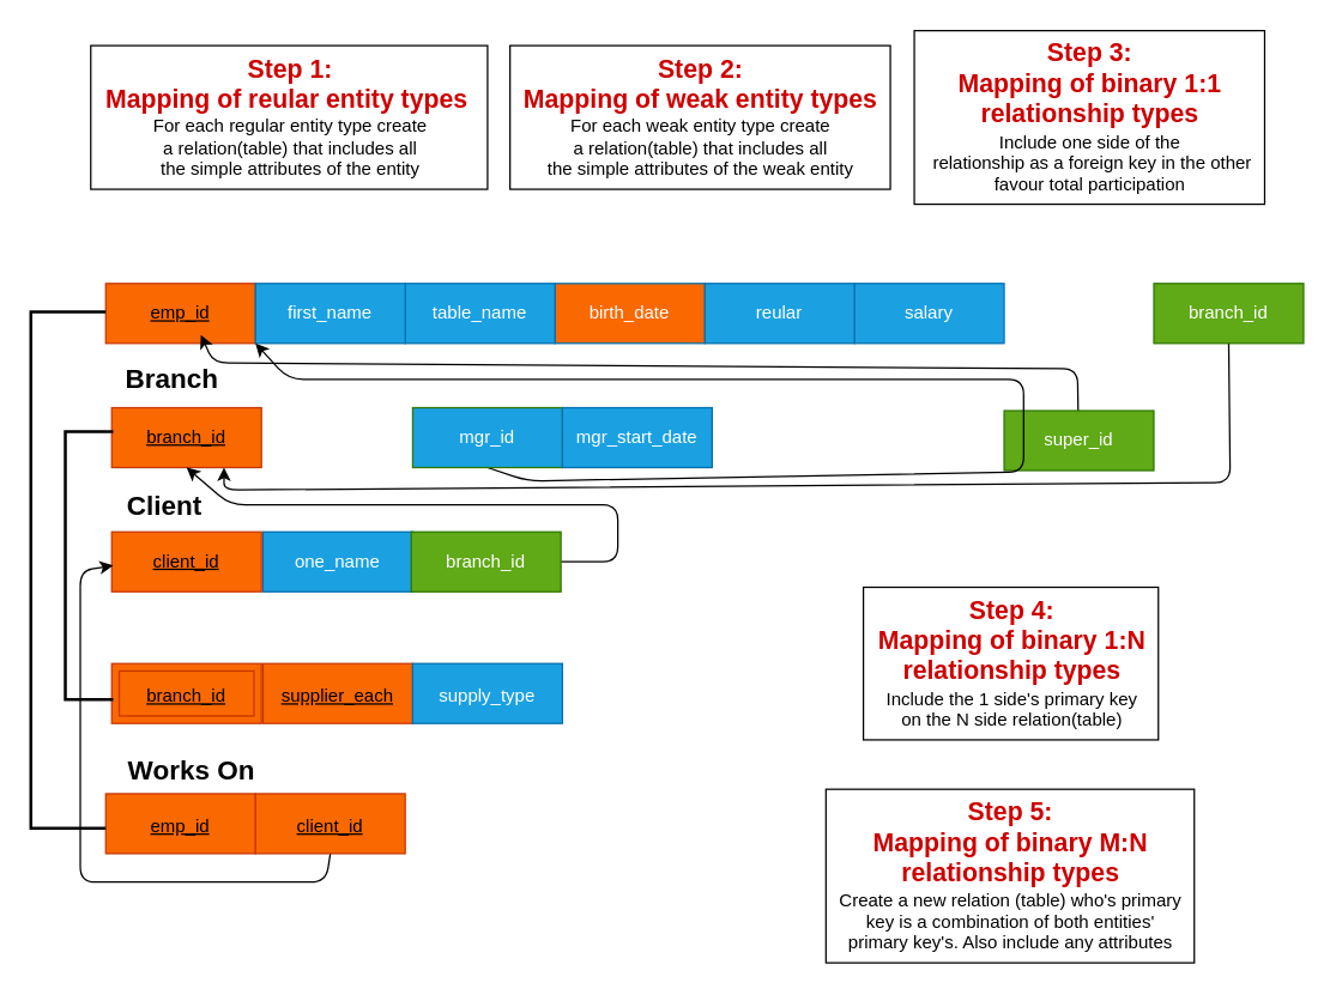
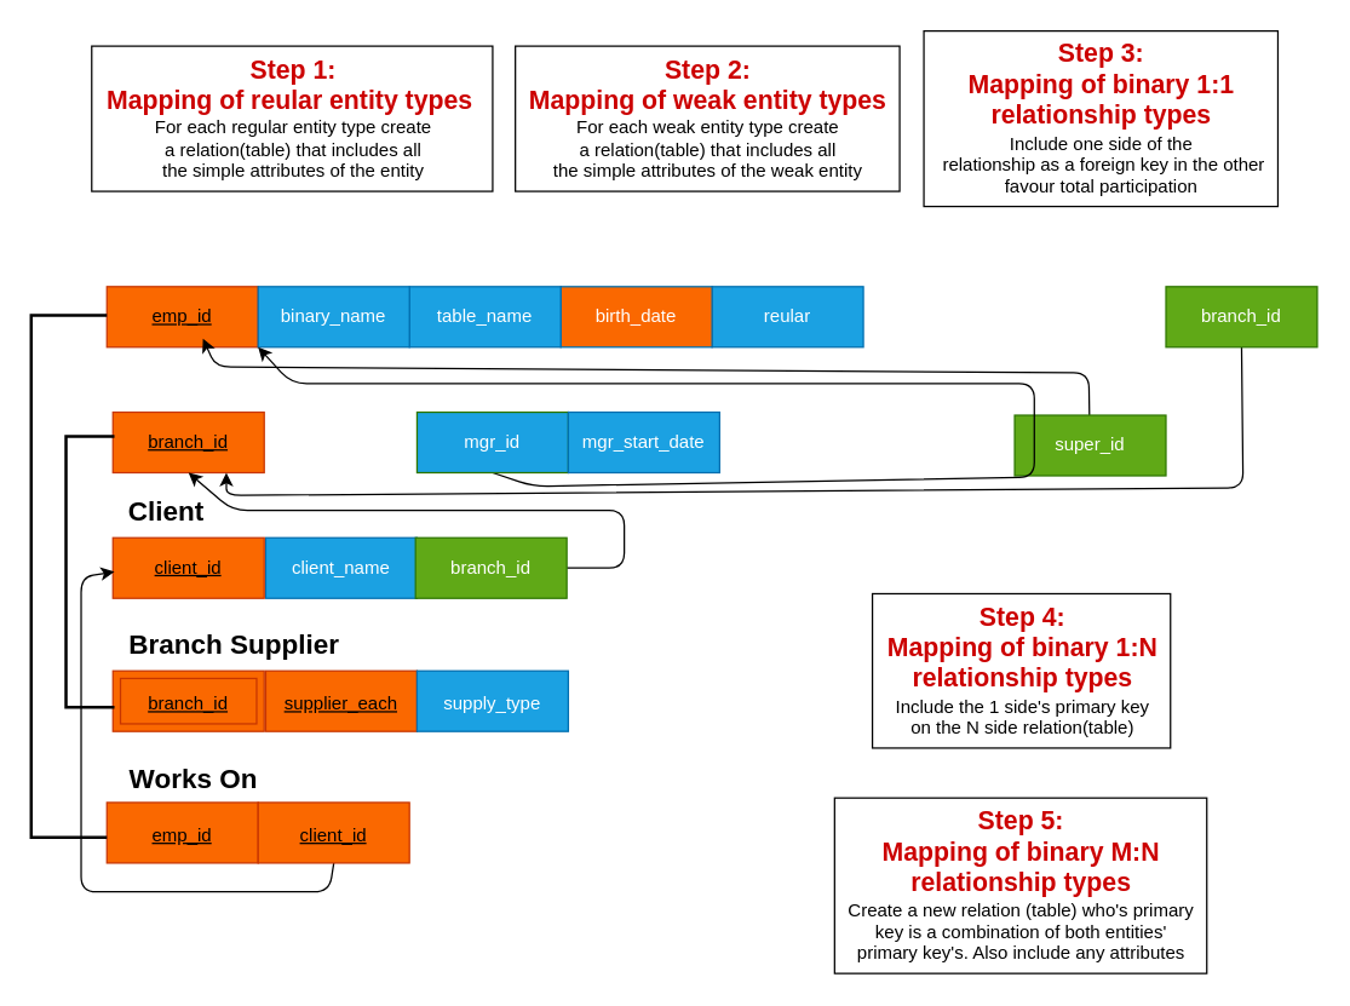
  <mxCell id="0" />
  <mxCell id="1" parent="0" />
  <mxCell id="2" value="&lt;font size=&quot;1&quot;&gt;&lt;font style=&quot;font-weight: bold; font-size: 17px;&quot; color=&quot;#cc0000&quot;&gt;Step 1:&lt;br&gt;Mapping of reular entity types&amp;nbsp;&lt;/font&gt;&lt;br&gt;&lt;font style=&quot;font-size: 12px;&quot; color=&quot;#000000&quot;&gt;For each regular entity type create &lt;br&gt;a relation(table) that includes all &lt;br&gt;the simple attributes of the entity&lt;/font&gt;&lt;br&gt;&lt;/font&gt;" style="text;html=1;align=center;verticalAlign=middle;resizable=0;points=[];autosize=1;strokeColor=#000000;fillColor=none;" vertex="1" parent="1"><mxGeometry x="60" y="30" width="265" height="96" as="geometry" /></mxCell>
- <mxCell id="3" value="salary" style="whiteSpace=wrap;html=1;align=center;strokeColor=#006EAF;fontSize=12;fontColor=#ffffff;fillColor=#1ba1e2;" vertex="1" parent="1"><mxGeometry x="570" y="189" width="100" height="40" as="geometry" /></mxCell>
  <mxCell id="4" value="reular" style="whiteSpace=wrap;html=1;align=center;strokeColor=#006EAF;fontSize=12;fontColor=#ffffff;fillColor=#1ba1e2;" vertex="1" parent="1"><mxGeometry x="470" y="189" width="100" height="40" as="geometry" /></mxCell>
  <mxCell id="5" value="birth_date" style="whiteSpace=wrap;html=1;align=center;strokeColor=#006EAF;fontSize=12;fontColor=#ffffff;fillColor=#fa6800;" vertex="1" parent="1"><mxGeometry x="370" y="189" width="100" height="40" as="geometry" /></mxCell>
  <mxCell id="6" value="&lt;u&gt;emp_id&lt;/u&gt;" style="whiteSpace=wrap;html=1;align=center;strokeColor=#C73500;fontSize=12;fontColor=#000000;fillColor=#fa6800;" vertex="1" parent="1"><mxGeometry x="70" y="189" width="100" height="40" as="geometry" /></mxCell>
  <mxCell id="7" value="table_name" style="whiteSpace=wrap;html=1;align=center;strokeColor=#006EAF;fontSize=12;fontColor=#ffffff;fillColor=#1ba1e2;" vertex="1" parent="1"><mxGeometry x="270" y="189" width="100" height="40" as="geometry" /></mxCell>
- <mxCell id="8" value="first_name" style="whiteSpace=wrap;html=1;align=center;strokeColor=#006EAF;fontSize=12;fontColor=#ffffff;fillColor=#1ba1e2;" vertex="1" parent="1"><mxGeometry x="170" y="189" width="100" height="40" as="geometry" /></mxCell>
- <mxCell id="9" value="one_name" style="whiteSpace=wrap;html=1;align=center;strokeColor=#006EAF;fontSize=12;fontColor=#ffffff;fillColor=#1ba1e2;" vertex="1" parent="1"><mxGeometry x="175" y="355" width="100" height="40" as="geometry" /></mxCell>
+ <mxCell id="8" value="binary_name" style="whiteSpace=wrap;html=1;align=center;strokeColor=#006EAF;fontSize=12;fontColor=#ffffff;fillColor=#1ba1e2;" vertex="1" parent="1"><mxGeometry x="170" y="189" width="100" height="40" as="geometry" /></mxCell>
+ <mxCell id="9" value="client_name" style="whiteSpace=wrap;html=1;align=center;strokeColor=#006EAF;fontSize=12;fontColor=#ffffff;fillColor=#1ba1e2;" vertex="1" parent="1"><mxGeometry x="175" y="355" width="100" height="40" as="geometry" /></mxCell>
  <mxCell id="10" value="&lt;u&gt;client_id&lt;/u&gt;" style="whiteSpace=wrap;html=1;align=center;strokeColor=#C73500;fontSize=12;fontColor=#000000;fillColor=#fa6800;" vertex="1" parent="1"><mxGeometry x="74" y="355" width="100" height="40" as="geometry" /></mxCell>
  <mxCell id="11" value="&lt;u&gt;branch_id&lt;/u&gt;" style="whiteSpace=wrap;html=1;align=center;strokeColor=#C73500;fontSize=12;fontColor=#000000;fillColor=#fa6800;" vertex="1" parent="1"><mxGeometry x="74" y="272" width="100" height="40" as="geometry" /></mxCell>
- <mxCell id="12" value="&lt;font style=&quot;font-size: 18px;&quot;&gt;&lt;b&gt;Branch&lt;/b&gt;&lt;/font&gt;" style="text;html=1;align=center;verticalAlign=middle;resizable=0;points=[];autosize=1;strokeColor=none;fillColor=none;fontSize=12;fontColor=#000000;" vertex="1" parent="1"><mxGeometry x="74" y="236" width="80" height="34" as="geometry" /></mxCell>
  <mxCell id="13" value="&lt;font style=&quot;font-size: 18px;&quot;&gt;&lt;b&gt;Client&lt;/b&gt;&lt;/font&gt;" style="text;html=1;align=center;verticalAlign=middle;resizable=0;points=[];autosize=1;strokeColor=none;fillColor=none;fontSize=12;fontColor=#000000;" vertex="1" parent="1"><mxGeometry x="75" y="321" width="68" height="34" as="geometry" /></mxCell>
  <mxCell id="14" value="&lt;font size=&quot;1&quot;&gt;&lt;font style=&quot;font-weight: bold; font-size: 17px;&quot; color=&quot;#cc0000&quot;&gt;Step 2: &lt;br&gt;Mapping of weak entity types&lt;/font&gt;&lt;br&gt;&lt;/font&gt;&lt;span style=&quot;color: rgb(0, 0, 0);&quot;&gt;For each weak entity type create&lt;/span&gt;&lt;br style=&quot;color: rgb(0, 0, 0);&quot;&gt;&lt;span style=&quot;color: rgb(0, 0, 0);&quot;&gt;a relation(table) that includes all&lt;/span&gt;&lt;br style=&quot;color: rgb(0, 0, 0);&quot;&gt;&lt;span style=&quot;color: rgb(0, 0, 0);&quot;&gt;the simple attributes of the weak entity&lt;/span&gt;&lt;font size=&quot;1&quot;&gt;&lt;br&gt;&lt;/font&gt;" style="text;html=1;align=center;verticalAlign=middle;resizable=0;points=[];autosize=1;strokeColor=#000000;fillColor=none;" vertex="1" parent="1"><mxGeometry x="340" y="30" width="254" height="96" as="geometry" /></mxCell>
  <mxCell id="15" value="&lt;u&gt;&lt;font style=&quot;font-size: 12px;&quot;&gt;branch_id&lt;/font&gt;&lt;/u&gt;" style="shape=ext;margin=3;double=1;whiteSpace=wrap;html=1;align=center;strokeColor=#C73500;fontSize=18;fontColor=#000000;fillColor=#fa6800;" vertex="1" parent="1"><mxGeometry x="74" y="443" width="100" height="40" as="geometry" /></mxCell>
  <mxCell id="16" value="&lt;u&gt;&lt;font style=&quot;font-size: 12px;&quot;&gt;supplier_each&lt;/font&gt;&lt;/u&gt;" style="whiteSpace=wrap;html=1;align=center;strokeColor=#C73500;fontSize=18;fontColor=#000000;fillColor=#fa6800;" vertex="1" parent="1"><mxGeometry x="175" y="443" width="100" height="40" as="geometry" /></mxCell>
  <mxCell id="17" value="&lt;font style=&quot;font-size: 12px;&quot;&gt;supply_type&lt;/font&gt;" style="whiteSpace=wrap;html=1;align=center;strokeColor=#006EAF;fontSize=18;fontColor=#ffffff;fillColor=#1ba1e2;" vertex="1" parent="1"><mxGeometry x="275" y="443" width="100" height="40" as="geometry" /></mxCell>
  <mxCell id="18" value="&lt;font size=&quot;1&quot;&gt;&lt;font style=&quot;font-weight: bold; font-size: 17px;&quot; color=&quot;#cc0000&quot;&gt;Step 3: &lt;br&gt;Mapping of binary 1:1&lt;br&gt;relationship types&lt;/font&gt;&lt;br&gt;&lt;font style=&quot;font-size: 12px;&quot; color=&quot;#000000&quot;&gt;Include one side of the&lt;br&gt;&amp;nbsp;relationship as a foreign key in the other&lt;br&gt;favour total participation&lt;/font&gt;&lt;br&gt;&lt;/font&gt;" style="text;html=1;align=center;verticalAlign=middle;resizable=0;points=[];autosize=1;strokeColor=#000000;fillColor=none;" vertex="1" parent="1"><mxGeometry x="610" y="20" width="234" height="116" as="geometry" /></mxCell>
+ <mxCell id="19" value="&lt;font style=&quot;font-size: 18px;&quot;&gt;&lt;b&gt;Branch Supplier&lt;/b&gt;&lt;/font&gt;" style="text;html=1;align=center;verticalAlign=middle;resizable=0;points=[];autosize=1;strokeColor=none;fillColor=none;fontSize=12;fontColor=#000000;" vertex="1" parent="1"><mxGeometry x="75" y="409" width="157" height="34" as="geometry" /></mxCell>
  <mxCell id="20" value="&lt;u&gt;&lt;font style=&quot;font-size: 12px;&quot;&gt;emp_id&lt;/font&gt;&lt;/u&gt;" style="whiteSpace=wrap;html=1;align=center;strokeColor=#C73500;fontSize=18;fontColor=#000000;fillColor=#fa6800;" vertex="1" parent="1"><mxGeometry x="70" y="530" width="100" height="40" as="geometry" /></mxCell>
  <mxCell id="21" value="&lt;font style=&quot;font-size: 18px;&quot;&gt;&lt;b&gt;Works On&lt;/b&gt;&lt;/font&gt;" style="text;html=1;align=center;verticalAlign=middle;resizable=0;points=[];autosize=1;strokeColor=none;fillColor=none;fontSize=12;fontColor=#000000;" vertex="1" parent="1"><mxGeometry x="75" y="498" width="103" height="34" as="geometry" /></mxCell>
  <mxCell id="22" style="edgeStyle=none;html=1;exitX=0.5;exitY=1;exitDx=0;exitDy=0;entryX=1;entryY=0.5;entryDx=0;entryDy=0;entryPerimeter=0;strokeColor=#000000;fontSize=12;fontColor=#000000;" edge="1" parent="1" source="23" target="34"><mxGeometry relative="1" as="geometry"><Array as="points"><mxPoint x="217" y="589" /><mxPoint y="589" x="53" /><mxPoint y="381" x="53" /></Array></mxGeometry></mxCell>
  <mxCell id="23" value="&lt;u&gt;&lt;font style=&quot;font-size: 12px;&quot;&gt;client_id&lt;/font&gt;&lt;/u&gt;" style="whiteSpace=wrap;html=1;align=center;strokeColor=#C73500;fontSize=18;fontColor=#000000;fillColor=#fa6800;" vertex="1" parent="1"><mxGeometry x="170" y="530" width="100" height="40" as="geometry" /></mxCell>
  <mxCell id="24" style="edgeStyle=none;html=1;exitX=0.5;exitY=1;exitDx=0;exitDy=0;entryX=0.635;entryY=0.859;entryDx=0;entryDy=0;entryPerimeter=0;strokeColor=#000000;fontSize=12;fontColor=#000000;" edge="1" parent="1" source="25" target="6"><mxGeometry relative="1" as="geometry"><Array as="points"><mxPoint x="719" y="246" /><mxPoint x="142" y="242" /></Array></mxGeometry></mxCell>
  <mxCell id="25" value="super_id" style="whiteSpace=wrap;html=1;align=center;strokeColor=#2D7600;fontSize=12;fontColor=#ffffff;fillColor=#60a917;" vertex="1" parent="1"><mxGeometry x="670" y="274" width="100" height="40" as="geometry" /></mxCell>
  <mxCell id="26" style="edgeStyle=none;html=1;exitX=0.5;exitY=1;exitDx=0;exitDy=0;entryX=0.75;entryY=1;entryDx=0;entryDy=0;strokeColor=#000000;fontSize=12;fontColor=#000000;" edge="1" parent="1" source="27" target="11"><mxGeometry relative="1" as="geometry"><Array as="points"><mxPoint x="821" y="322" /><mxPoint x="149" y="327" /></Array></mxGeometry></mxCell>
  <mxCell id="27" value="branch_id" style="whiteSpace=wrap;html=1;align=center;strokeColor=#2D7600;fontSize=12;fontColor=#ffffff;fillColor=#60a917;" vertex="1" parent="1"><mxGeometry x="770" y="189" width="100" height="40" as="geometry" /></mxCell>
  <mxCell id="28" style="edgeStyle=none;html=1;exitX=0.5;exitY=1;exitDx=0;exitDy=0;entryX=1;entryY=1;entryDx=0;entryDy=0;strokeColor=#000000;fontSize=12;fontColor=#000000;" edge="1" parent="1" source="29" target="6"><mxGeometry relative="1" as="geometry"><Array as="points"><mxPoint x="352" y="321" /><mxPoint x="683" y="315" /><mxPoint x="683" y="253" /><mxPoint x="496" y="253" /><mxPoint x="192" y="253" /></Array></mxGeometry></mxCell>
  <mxCell id="29" value="mgr_id" style="whiteSpace=wrap;html=1;align=center;strokeColor=#2D7600;fontSize=12;fontColor=#ffffff;fillColor=#1ba1e2;" vertex="1" parent="1"><mxGeometry x="275" y="272" width="100" height="40" as="geometry" /></mxCell>
  <mxCell id="30" value="mgr_start_date" style="whiteSpace=wrap;html=1;align=center;strokeColor=#006EAF;fontSize=12;fontColor=#ffffff;fillColor=#1ba1e2;" vertex="1" parent="1"><mxGeometry x="375" y="272" width="100" height="40" as="geometry" /></mxCell>
  <mxCell id="31" style="edgeStyle=none;html=1;exitX=1;exitY=0.5;exitDx=0;exitDy=0;entryX=0.5;entryY=1;entryDx=0;entryDy=0;strokeColor=#000000;fontSize=12;fontColor=#000000;" edge="1" parent="1" source="32" target="11"><mxGeometry relative="1" as="geometry"><Array as="points"><mxPoint x="412" y="375" /><mxPoint x="412" y="337" /><mxPoint x="153" y="337" /></Array></mxGeometry></mxCell>
  <mxCell id="32" value="branch_id" style="whiteSpace=wrap;html=1;align=center;strokeColor=#2D7600;fontSize=12;fontColor=#ffffff;fillColor=#60a917;" vertex="1" parent="1"><mxGeometry x="274" y="355" width="100" height="40" as="geometry" /></mxCell>
  <mxCell id="33" value="" style="strokeWidth=2;html=1;shape=mxgraph.flowchart.annotation_1;align=left;pointerEvents=1;strokeColor=#000000;fontSize=12;fontColor=#000000;fillColor=none;" vertex="1" parent="1"><mxGeometry x="20" y="208" width="50" height="345" as="geometry" /></mxCell>
  <mxCell id="34" value="" style="strokeWidth=2;html=1;shape=mxgraph.flowchart.annotation_1;align=left;pointerEvents=1;strokeColor=#000000;fontSize=12;fontColor=#000000;fillColor=none;" vertex="1" parent="1"><mxGeometry x="43" y="288" width="32" height="179" as="geometry" /></mxCell>
  <mxCell id="35" value="&lt;font style=&quot;font-size: 17px; font-weight: bold;&quot; color=&quot;#cc0000&quot;&gt;Step 5: &lt;br&gt;Mapping of binary M:N&lt;br&gt;relationship types&lt;/font&gt;&lt;br&gt;&lt;font color=&quot;#000000&quot;&gt;Create a new relation (table) who's primary &lt;br&gt;key is a combination&amp;nbsp;of both entities' &lt;br&gt;primary key's. Also include any attributes&lt;/font&gt;" style="text;html=1;align=center;verticalAlign=middle;resizable=0;points=[];autosize=1;strokeColor=#000000;fillColor=none;" vertex="1" parent="1"><mxGeometry x="551" y="527" width="246" height="116" as="geometry" /></mxCell>
  <mxCell id="36" value="&lt;font style=&quot;font-size: 17px; font-weight: bold;&quot; color=&quot;#cc0000&quot;&gt;Step 4: &lt;br&gt;Mapping of binary 1:N&lt;br&gt;relationship types&lt;/font&gt;&lt;br&gt;&lt;font color=&quot;#000000&quot;&gt;Include the 1 side's primary key &lt;br&gt;on the N side relation(table)&lt;/font&gt;" style="text;html=1;align=center;verticalAlign=middle;resizable=0;points=[];autosize=1;strokeColor=#000000;fillColor=none;" vertex="1" parent="1"><mxGeometry x="576" y="392" width="197" height="102" as="geometry" /></mxCell>
